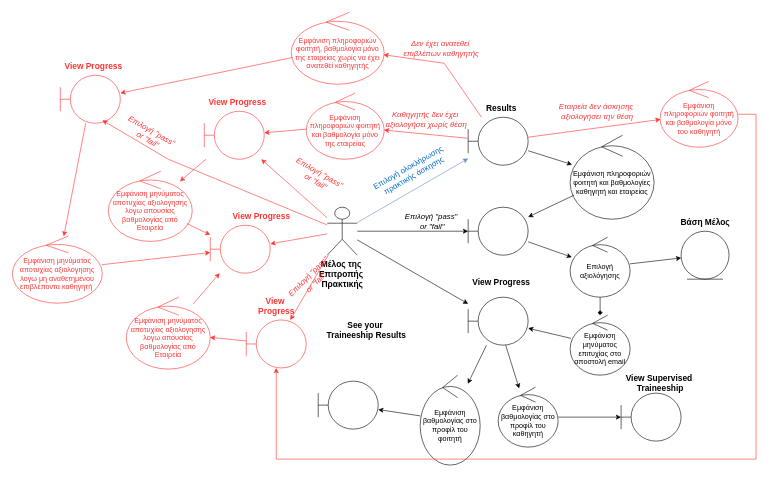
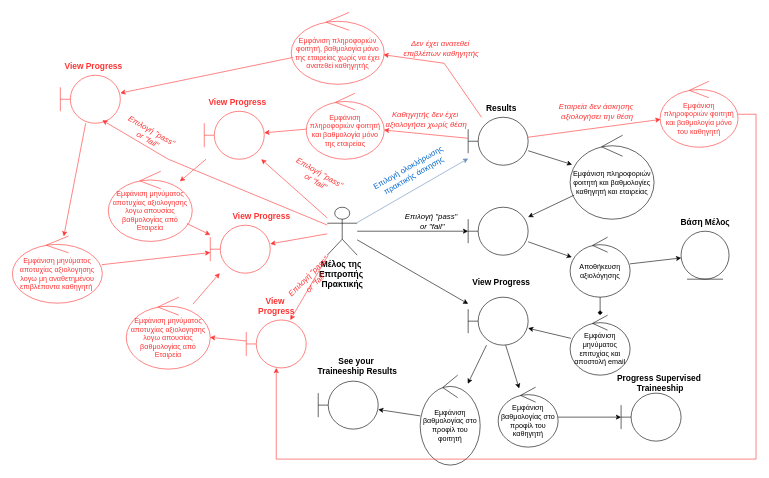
  <mxCell id="0" />
  <mxCell id="1" parent="0" />
  <mxCell id="2" value="&lt;span style=&quot;font-size: 14px;&quot;&gt;&lt;b&gt;Μέλος της&amp;nbsp;&lt;/b&gt;&lt;/span&gt;&lt;div&gt;&lt;span style=&quot;font-size: 14px;&quot;&gt;&lt;b&gt;Επιτροπής&amp;nbsp;&lt;/b&gt;&lt;/span&gt;&lt;div&gt;&lt;span style=&quot;font-size: 14px;&quot;&gt;&lt;b&gt;Πρακτικής&lt;/b&gt;&lt;/span&gt;&lt;/div&gt;&lt;/div&gt;" style="shape=umlActor;verticalLabelPosition=bottom;verticalAlign=top;html=1;outlineConnect=0;" parent="1" vertex="1"><mxGeometry x="545" y="345" width="50" height="80" as="geometry" /></mxCell>
  <mxCell id="3" value="" style="shape=umlBoundary;whiteSpace=wrap;html=1;" parent="1" vertex="1"><mxGeometry x="780" y="195" width="100" height="80" as="geometry" /></mxCell>
  <mxCell id="4" value="Results" style="text;html=1;align=center;verticalAlign=middle;resizable=0;points=[];autosize=1;strokeColor=none;fillColor=none;fontSize=14;fontStyle=1" parent="1" vertex="1"><mxGeometry x="790" y="165" width="90" height="30" as="geometry" /></mxCell>
  <mxCell id="5" value="" style="endArrow=classic;html=1;rounded=0;fontColor=#0066CC;fillColor=#dae8fc;strokeColor=#6c8ebf;" parent="1" source="2" target="3" edge="1"><mxGeometry width="50" height="50" relative="1" as="geometry"><mxPoint x="960" y="445" as="sourcePoint" /><mxPoint x="1010" y="395" as="targetPoint" /></mxGeometry></mxCell>
  <mxCell id="6" value="Επιλογή ολοκλήρωσης&amp;nbsp;&lt;div&gt;πρακτικής άσκησης&lt;/div&gt;" style="text;html=1;align=center;verticalAlign=middle;resizable=0;points=[];autosize=1;strokeColor=none;fillColor=none;fontColor=#0066CC;rotation=-30;fontSize=13;" parent="1" vertex="1"><mxGeometry x="605" y="265" width="160" height="40" as="geometry" /></mxCell>
  <mxCell id="7" value="" style="shape=umlBoundary;whiteSpace=wrap;html=1;" parent="1" vertex="1"><mxGeometry x="780" y="345" width="100" height="80" as="geometry" /></mxCell>
  <mxCell id="8" value="" style="endArrow=classic;html=1;rounded=0;fillColor=#dae8fc;strokeColor=#000000;" parent="1" source="2" target="7" edge="1"><mxGeometry width="50" height="50" relative="1" as="geometry"><mxPoint x="630" y="385" as="sourcePoint" /><mxPoint x="1010" y="395" as="targetPoint" /></mxGeometry></mxCell>
  <mxCell id="9" value="View Progress" style="text;html=1;align=center;verticalAlign=middle;resizable=0;points=[];autosize=1;strokeColor=none;fillColor=none;fontStyle=1;fontSize=14;fontColor=light-dark(#FF3333,#ED0202);" parent="1" vertex="1"><mxGeometry x="340" y="155" width="110" height="30" as="geometry" /></mxCell>
  <mxCell id="10" value="Επιλογή &quot;pass&quot;&amp;nbsp;&lt;div&gt;or &quot;fail&quot;&lt;/div&gt;" style="text;html=1;align=center;verticalAlign=middle;resizable=0;points=[];autosize=1;strokeColor=none;fillColor=none;fontStyle=2;labelBorderColor=none;fontSize=13;" parent="1" vertex="1"><mxGeometry x="660" y="348" width="120" height="40" as="geometry" /></mxCell>
  <mxCell id="11" value="Εμφάνιση πληροφοριών φοιτητή και βαθμολογίες καθηγητή και εταιρείας" style="ellipse;shape=umlControl;whiteSpace=wrap;html=1;fontStyle=0" parent="1" vertex="1"><mxGeometry x="950" y="225" width="140" height="140" as="geometry" /></mxCell>
  <mxCell id="12" value="" style="endArrow=classic;html=1;rounded=0;" parent="1" source="3" target="11" edge="1"><mxGeometry width="50" height="50" relative="1" as="geometry"><mxPoint x="960" y="445" as="sourcePoint" /><mxPoint x="1010" y="395" as="targetPoint" /></mxGeometry></mxCell>
  <mxCell id="13" value="" style="endArrow=classic;html=1;rounded=0;" parent="1" source="11" target="7" edge="1"><mxGeometry width="50" height="50" relative="1" as="geometry"><mxPoint x="960" y="445" as="sourcePoint" /><mxPoint x="1010" y="395" as="targetPoint" /></mxGeometry></mxCell>
- <mxCell id="14" value="Επιλογή αξιολόγησης" style="ellipse;shape=umlControl;whiteSpace=wrap;html=1;fontStyle=0" parent="1" vertex="1"><mxGeometry x="950" y="395" width="100" height="100" as="geometry" /></mxCell>
+ <mxCell id="14" value="Αποθήκευση αξιολόγησης" style="ellipse;shape=umlControl;whiteSpace=wrap;html=1;fontStyle=0" parent="1" vertex="1"><mxGeometry x="950" y="395" width="100" height="100" as="geometry" /></mxCell>
  <mxCell id="15" value="" style="endArrow=classic;html=1;rounded=0;" parent="1" source="7" target="14" edge="1"><mxGeometry width="50" height="50" relative="1" as="geometry"><mxPoint x="960" y="445" as="sourcePoint" /><mxPoint x="1010" y="395" as="targetPoint" /></mxGeometry></mxCell>
  <mxCell id="16" value="" style="ellipse;shape=umlEntity;whiteSpace=wrap;html=1;" parent="1" vertex="1"><mxGeometry x="1135" y="385" width="80" height="80" as="geometry" /></mxCell>
  <mxCell id="17" value="Βάση Μέλος" style="text;html=1;align=center;verticalAlign=middle;resizable=0;points=[];autosize=1;strokeColor=none;fillColor=none;fontSize=14;fontStyle=1" parent="1" vertex="1"><mxGeometry x="1110" y="355" width="130" height="30" as="geometry" /></mxCell>
  <mxCell id="18" value="" style="endArrow=classic;html=1;rounded=0;" parent="1" source="14" target="16" edge="1"><mxGeometry width="50" height="50" relative="1" as="geometry"><mxPoint x="960" y="445" as="sourcePoint" /><mxPoint x="1010" y="395" as="targetPoint" /></mxGeometry></mxCell>
- <mxCell id="19" value="Εμφάνιση μηνύματος επιτυχίας στο αποστολή email" style="ellipse;shape=umlControl;whiteSpace=wrap;html=1;fontStyle=0" parent="1" vertex="1"><mxGeometry x="950" y="525" width="100" height="100" as="geometry" /></mxCell>
+ <mxCell id="19" value="Εμφάνιση μηνύματος επιτυχίας και αποστολή email" style="ellipse;shape=umlControl;whiteSpace=wrap;html=1;fontStyle=0" parent="1" vertex="1"><mxGeometry x="950" y="525" width="100" height="100" as="geometry" /></mxCell>
  <mxCell id="20" value="" style="endArrow=classic;html=1;rounded=0;" parent="1" source="14" edge="1"><mxGeometry width="50" height="50" relative="1" as="geometry"><mxPoint x="960" y="445" as="sourcePoint" /><mxPoint x="1010" y="395" as="targetPoint" /></mxGeometry></mxCell>
  <mxCell id="21" value="" style="endArrow=diamond;html=1;rounded=0;" parent="1" source="14" target="19" edge="1"><mxGeometry width="50" height="50" relative="1" as="geometry"><mxPoint x="960" y="445" as="sourcePoint" /><mxPoint x="1010" y="395" as="targetPoint" /></mxGeometry></mxCell>
  <mxCell id="22" value="" style="shape=umlBoundary;whiteSpace=wrap;html=1;" parent="1" vertex="1"><mxGeometry x="780" y="495" width="100" height="80" as="geometry" /></mxCell>
  <mxCell id="23" value="View Progress" style="text;html=1;align=center;verticalAlign=middle;resizable=0;points=[];autosize=1;strokeColor=none;fillColor=none;fontStyle=1;fontSize=14;" parent="1" vertex="1"><mxGeometry x="780" y="455" width="110" height="30" as="geometry" /></mxCell>
  <mxCell id="24" value="" style="endArrow=classic;html=1;rounded=0;" parent="1" source="19" target="22" edge="1"><mxGeometry width="50" height="50" relative="1" as="geometry"><mxPoint x="960" y="445" as="sourcePoint" /><mxPoint x="1010" y="395" as="targetPoint" /></mxGeometry></mxCell>
  <mxCell id="25" value="" style="endArrow=classic;html=1;rounded=0;" parent="1" source="2" target="22" edge="1"><mxGeometry width="50" height="50" relative="1" as="geometry"><mxPoint x="570" y="395" as="sourcePoint" /><mxPoint x="1010" y="395" as="targetPoint" /></mxGeometry></mxCell>
  <mxCell id="26" value="Εμφάνιση βαθμολογίας στο προφίλ του φοιτητή" style="ellipse;shape=umlControl;whiteSpace=wrap;html=1;fontStyle=0" parent="1" vertex="1"><mxGeometry x="700" y="625" width="100" height="150" as="geometry" /></mxCell>
  <mxCell id="27" value="" style="shape=umlBoundary;whiteSpace=wrap;html=1;" parent="1" vertex="1"><mxGeometry x="530" y="635" width="100" height="80" as="geometry" /></mxCell>
- <mxCell id="28" value="See your&amp;nbsp;&lt;div&gt;Traineeship Results&lt;/div&gt;" style="text;html=1;align=center;verticalAlign=middle;resizable=0;points=[];autosize=1;strokeColor=none;fillColor=none;fontSize=14;fontStyle=1" parent="1" vertex="1"><mxGeometry x="535" y="525" width="150" height="50" as="geometry" /></mxCell>
+ <mxCell id="28" value="See your&amp;nbsp;&lt;div&gt;Traineeship Results&lt;/div&gt;" style="text;html=1;align=center;verticalAlign=middle;resizable=0;points=[];autosize=1;strokeColor=none;fillColor=none;fontSize=14;fontStyle=1" parent="1" vertex="1"><mxGeometry x="520" y="585" width="150" height="50" as="geometry" /></mxCell>
  <mxCell id="29" value="" style="endArrow=classic;html=1;rounded=0;" parent="1" source="26" target="27" edge="1"><mxGeometry width="50" height="50" relative="1" as="geometry"><mxPoint x="780" y="445" as="sourcePoint" /><mxPoint x="830" y="395" as="targetPoint" /></mxGeometry></mxCell>
  <mxCell id="30" value="" style="endArrow=classic;html=1;rounded=0;" parent="1" source="22" target="26" edge="1"><mxGeometry width="50" height="50" relative="1" as="geometry"><mxPoint x="780" y="445" as="sourcePoint" /><mxPoint x="830" y="395" as="targetPoint" /></mxGeometry></mxCell>
  <mxCell id="31" value="Εμφάνιση βαθμολογίας στο προφίλ του καθηγητή" style="ellipse;shape=umlControl;whiteSpace=wrap;html=1;fontStyle=0" parent="1" vertex="1"><mxGeometry x="830" y="645" width="100" height="100" as="geometry" /></mxCell>
  <mxCell id="32" value="" style="endArrow=classic;html=1;rounded=0;" parent="1" source="22" target="31" edge="1"><mxGeometry width="50" height="50" relative="1" as="geometry"><mxPoint x="780" y="445" as="sourcePoint" /><mxPoint x="830" y="395" as="targetPoint" /></mxGeometry></mxCell>
  <mxCell id="33" value="" style="shape=umlBoundary;whiteSpace=wrap;html=1;" parent="1" vertex="1"><mxGeometry x="1035" y="655" width="100" height="80" as="geometry" /></mxCell>
- <mxCell id="34" value="View Supervised&amp;nbsp;&lt;div&gt;Traineeship&lt;/div&gt;" style="text;html=1;align=center;verticalAlign=middle;resizable=0;points=[];autosize=1;strokeColor=none;fillColor=none;fontStyle=1;fontSize=14;" parent="1" vertex="1"><mxGeometry x="1035" y="613" width="130" height="50" as="geometry" /></mxCell>
+ <mxCell id="34" value="Progress Supervised&amp;nbsp;&lt;div&gt;Traineeship&lt;/div&gt;" style="text;html=1;align=center;verticalAlign=middle;resizable=0;points=[];autosize=1;strokeColor=none;fillColor=none;fontStyle=1;fontSize=14;" parent="1" vertex="1"><mxGeometry x="1035" y="613" width="130" height="50" as="geometry" /></mxCell>
  <mxCell id="35" value="" style="endArrow=classic;html=1;rounded=0;" parent="1" source="31" target="33" edge="1"><mxGeometry width="50" height="50" relative="1" as="geometry"><mxPoint x="780" y="445" as="sourcePoint" /><mxPoint x="830" y="395" as="targetPoint" /></mxGeometry></mxCell>
  <mxCell id="36" value="Εμφάνιση πληροφοριών φοιτητή και βαθμολογία μόνο της εταιρείας" style="ellipse;shape=umlControl;whiteSpace=wrap;html=1;fontStyle=0;strokeColor=light-dark(#FF3333,#ED0202);fontColor=light-dark(#FF3333,#ED0202);" parent="1" vertex="1"><mxGeometry x="510" y="155" width="130" height="110" as="geometry" /></mxCell>
  <mxCell id="37" value="" style="endArrow=classic;html=1;rounded=0;strokeColor=light-dark(#FF3333,#ED0202);" parent="1" source="3" target="36" edge="1"><mxGeometry width="50" height="50" relative="1" as="geometry"><mxPoint x="890" y="485" as="sourcePoint" /><mxPoint x="940" y="435" as="targetPoint" /></mxGeometry></mxCell>
  <mxCell id="38" value="" style="shape=umlBoundary;whiteSpace=wrap;html=1;fontColor=light-dark(#FF3333,#ED0202);strokeColor=light-dark(#FF3333,#ED0202);" parent="1" vertex="1"><mxGeometry x="340" y="185" width="100" height="80" as="geometry" /></mxCell>
  <mxCell id="39" value="" style="endArrow=classic;html=1;rounded=0;strokeColor=light-dark(#FF3333,#ED0202);" parent="1" source="36" target="38" edge="1"><mxGeometry width="50" height="50" relative="1" as="geometry"><mxPoint x="890" y="485" as="sourcePoint" /><mxPoint x="940" y="435" as="targetPoint" /></mxGeometry></mxCell>
  <mxCell id="40" value="" style="endArrow=classic;html=1;rounded=0;fillColor=#dae8fc;strokeColor=light-dark(#FF3333,#ED0202);" parent="1" source="2" target="38" edge="1"><mxGeometry width="50" height="50" relative="1" as="geometry"><mxPoint x="640" y="395" as="sourcePoint" /><mxPoint x="790" y="395" as="targetPoint" /></mxGeometry></mxCell>
  <mxCell id="41" value="Επιλογή &quot;pass&quot;&amp;nbsp;&lt;div&gt;or &quot;fail&quot;&lt;/div&gt;" style="text;html=1;align=center;verticalAlign=middle;resizable=0;points=[];autosize=1;strokeColor=none;fillColor=none;fontStyle=2;labelBorderColor=none;fontSize=13;rotation=30;fontColor=light-dark(#FF3333,#ED0202);" parent="1" vertex="1"><mxGeometry x="470" y="275" width="120" height="40" as="geometry" /></mxCell>
  <mxCell id="42" value="Εμφάνιση μηνύματος αποτυχίας αξιολογησης λογω απουσίας βαθμολογίας από Εταιρεία" style="ellipse;shape=umlControl;whiteSpace=wrap;html=1;fontStyle=0;strokeColor=light-dark(#FF3333,#ED0202);fontColor=light-dark(#FF3333,#ED0202);" parent="1" vertex="1"><mxGeometry x="180" y="285" width="140" height="117" as="geometry" /></mxCell>
  <mxCell id="43" value="" style="endArrow=classic;html=1;rounded=0;strokeColor=light-dark(#FF3333,#ED0202);" parent="1" source="38" target="42" edge="1"><mxGeometry width="50" height="50" relative="1" as="geometry"><mxPoint x="540" y="225" as="sourcePoint" /><mxPoint x="450" y="231" as="targetPoint" /></mxGeometry></mxCell>
  <mxCell id="44" value="" style="shape=umlBoundary;whiteSpace=wrap;html=1;strokeColor=light-dark(#FF3333,#ED0202);" parent="1" vertex="1"><mxGeometry x="350" y="375" width="100" height="80" as="geometry" /></mxCell>
  <mxCell id="45" value="View Progress" style="text;html=1;align=center;verticalAlign=middle;resizable=0;points=[];autosize=1;strokeColor=none;fillColor=none;fontStyle=1;fontSize=14;fontColor=light-dark(#FF3333,#ED0202);" parent="1" vertex="1"><mxGeometry x="380" y="345" width="110" height="30" as="geometry" /></mxCell>
  <mxCell id="46" value="" style="endArrow=classic;html=1;rounded=0;strokeColor=light-dark(#FF3333,#ED0202);" parent="1" source="42" target="44" edge="1"><mxGeometry width="50" height="50" relative="1" as="geometry"><mxPoint x="890" y="485" as="sourcePoint" /><mxPoint x="940" y="435" as="targetPoint" /></mxGeometry></mxCell>
  <mxCell id="47" value="" style="endArrow=classic;html=1;rounded=0;strokeColor=light-dark(#FF3333,#ED0202);" parent="1" source="2" target="44" edge="1"><mxGeometry width="50" height="50" relative="1" as="geometry"><mxPoint x="351" y="275" as="sourcePoint" /><mxPoint x="329" y="293" as="targetPoint" /></mxGeometry></mxCell>
  <mxCell id="48" value="Εμφάνιση μηνύματος αποτυχίας αξιολογησης λογω απουσίας βαθμολογίας από Εταιρεία" style="ellipse;shape=umlControl;whiteSpace=wrap;html=1;fontStyle=0;strokeColor=light-dark(#FF3333,#ED0202);fontColor=light-dark(#FF3333,#ED0202);" parent="1" vertex="1"><mxGeometry x="210" y="495" width="140" height="120" as="geometry" /></mxCell>
  <mxCell id="49" value="Εμφάνιση πληροφοριών φοιτητή και βαθμολογία μόνο του καθηγητή" style="ellipse;shape=umlControl;whiteSpace=wrap;html=1;fontStyle=0;strokeColor=light-dark(#FF3333,#ED0202);fontColor=light-dark(#FF3333,#ED0202);" parent="1" vertex="1"><mxGeometry x="1100" y="135" width="130" height="110" as="geometry" /></mxCell>
  <mxCell id="50" value="Καθηγητής δεν έχει&amp;nbsp;&lt;div&gt;αξιολογήσει χωρίς θέση&lt;/div&gt;" style="text;html=1;align=center;verticalAlign=middle;resizable=0;points=[];autosize=1;strokeColor=none;fillColor=none;fontSize=13;fontStyle=2;fontColor=light-dark(#FF3333,#ED0202);" parent="1" vertex="1"><mxGeometry x="635" y="178" width="150" height="40" as="geometry" /></mxCell>
  <mxCell id="51" value="" style="endArrow=classic;html=1;rounded=0;strokeColor=light-dark(#FF3333,#ED0202);" parent="1" source="3" target="49" edge="1"><mxGeometry width="50" height="50" relative="1" as="geometry"><mxPoint x="590" y="399" as="sourcePoint" /><mxPoint x="460" y="418" as="targetPoint" /></mxGeometry></mxCell>
  <mxCell id="52" value="Εταιρεία δεν άσκησης&amp;nbsp;&lt;div&gt;αξιολογήσει την θέση&lt;/div&gt;" style="text;html=1;align=center;verticalAlign=middle;resizable=0;points=[];autosize=1;strokeColor=none;fillColor=none;fontSize=13;fontStyle=2;fontColor=light-dark(#FF3333,#ED0202);" parent="1" vertex="1"><mxGeometry x="920" y="165" width="150" height="40" as="geometry" /></mxCell>
  <mxCell id="53" value="" style="shape=umlBoundary;whiteSpace=wrap;html=1;fontColor=light-dark(#FF3333,#ED0202);strokeColor=light-dark(#FF3333,#ED0202);" parent="1" vertex="1"><mxGeometry x="410" y="533" width="100" height="80" as="geometry" /></mxCell>
  <mxCell id="54" value="" style="endArrow=classic;html=1;rounded=0;strokeColor=light-dark(#FF3333,#ED0202);" parent="1" source="49" target="53" edge="1"><mxGeometry width="50" height="50" relative="1" as="geometry"><mxPoint x="1360" y="535" as="sourcePoint" /><mxPoint x="360" y="705" as="targetPoint" /><Array as="points"><mxPoint x="1260" y="190" /><mxPoint x="1260" y="765" /><mxPoint x="460" y="765" /></Array></mxGeometry></mxCell>
  <mxCell id="55" value="" style="endArrow=classic;html=1;rounded=0;fillColor=#dae8fc;strokeColor=light-dark(#FF3333,#ED0202);" parent="1" source="2" target="53" edge="1"><mxGeometry width="50" height="50" relative="1" as="geometry"><mxPoint x="590" y="376" as="sourcePoint" /><mxPoint x="450" y="272" as="targetPoint" /></mxGeometry></mxCell>
  <mxCell id="56" value="Επιλογή &quot;pass&quot;&amp;nbsp;&lt;div&gt;or &quot;fail&quot;&lt;/div&gt;" style="text;html=1;align=center;verticalAlign=middle;resizable=0;points=[];autosize=1;strokeColor=none;fillColor=none;fontStyle=2;labelBorderColor=none;fontSize=13;rotation=-45;fontColor=light-dark(#FF3333,#ED0202);" parent="1" vertex="1"><mxGeometry x="460" y="445" width="120" height="40" as="geometry" /></mxCell>
  <mxCell id="57" value="" style="endArrow=classic;html=1;rounded=0;strokeColor=light-dark(#FF3333,#ED0202);" parent="1" source="53" target="48" edge="1"><mxGeometry width="50" height="50" relative="1" as="geometry"><mxPoint x="590" y="399" as="sourcePoint" /><mxPoint x="460" y="418" as="targetPoint" /></mxGeometry></mxCell>
  <mxCell id="58" value="" style="endArrow=classic;html=1;rounded=0;strokeColor=light-dark(#FF3333,#ED0202);" parent="1" source="48" target="44" edge="1"><mxGeometry width="50" height="50" relative="1" as="geometry"><mxPoint x="328" y="357" as="sourcePoint" /><mxPoint x="362" y="385" as="targetPoint" /></mxGeometry></mxCell>
  <mxCell id="59" value="View&amp;nbsp;&lt;div&gt;Progress&lt;/div&gt;" style="text;html=1;align=center;verticalAlign=middle;resizable=0;points=[];autosize=1;strokeColor=none;fillColor=none;fontStyle=1;fontSize=14;fontColor=light-dark(#FF3333,#ED0202);" parent="1" vertex="1"><mxGeometry x="420" y="485" width="80" height="50" as="geometry" /></mxCell>
  <mxCell id="60" value="Εμφάνιση πληροφοριών φοιτητή, βαθμολογία μόνο της εταιρείας χωρίς να έχει ανατεθεί καθηγητής" style="ellipse;shape=umlControl;whiteSpace=wrap;html=1;fontStyle=0;strokeColor=light-dark(#FF3333,#ED0202);fontColor=light-dark(#FF3333,#ED0202);" parent="1" vertex="1"><mxGeometry x="485" y="20" width="155" height="120" as="geometry" /></mxCell>
  <mxCell id="61" value="" style="endArrow=classic;html=1;rounded=0;strokeColor=light-dark(#FF3333,#ED0202);" parent="1" source="3" target="60" edge="1"><mxGeometry width="50" height="50" relative="1" as="geometry"><mxPoint x="890" y="238" as="sourcePoint" /><mxPoint x="1111" y="209" as="targetPoint" /><Array as="points"><mxPoint x="740" y="105" /></Array></mxGeometry></mxCell>
  <mxCell id="62" value="Δεν έχει ανατεθεί&amp;nbsp;&lt;div&gt;επιβλέπων καθηγητής&lt;/div&gt;" style="text;html=1;align=center;verticalAlign=middle;resizable=0;points=[];autosize=1;strokeColor=none;fillColor=none;rotation=0;fontSize=13;fontStyle=2;fontColor=light-dark(#FF3333,#ED0202);" parent="1" vertex="1"><mxGeometry x="660" y="60" width="150" height="40" as="geometry" /></mxCell>
  <mxCell id="63" value="" style="shape=umlBoundary;whiteSpace=wrap;html=1;fontColor=light-dark(#FF3333,#ED0202);strokeColor=light-dark(#FF3333,#ED0202);" parent="1" vertex="1"><mxGeometry x="100" y="125" width="100" height="80" as="geometry" /></mxCell>
  <mxCell id="64" value="View Progress" style="text;html=1;align=center;verticalAlign=middle;resizable=0;points=[];autosize=1;strokeColor=none;fillColor=none;fontStyle=1;fontSize=14;fontColor=light-dark(#FF3333,#ED0202);" parent="1" vertex="1"><mxGeometry x="100" y="95" width="110" height="30" as="geometry" /></mxCell>
  <mxCell id="65" value="" style="endArrow=classic;html=1;rounded=0;strokeColor=light-dark(#FF3333,#ED0202);" parent="1" source="60" target="63" edge="1"><mxGeometry width="50" height="50" relative="1" as="geometry"><mxPoint x="350" y="275" as="sourcePoint" /><mxPoint x="299" y="317" as="targetPoint" /></mxGeometry></mxCell>
  <mxCell id="66" value="" style="endArrow=classic;html=1;rounded=0;strokeColor=light-dark(#FF3333,#ED0202);entryX=0.7;entryY=0.938;entryDx=0;entryDy=0;entryPerimeter=0;" parent="1" source="2" target="63" edge="1"><mxGeometry width="50" height="50" relative="1" as="geometry"><mxPoint x="305" y="371" as="sourcePoint" /><mxPoint x="140" y="215" as="targetPoint" /><Array as="points"><mxPoint x="280" y="265" /></Array></mxGeometry></mxCell>
  <mxCell id="67" value="Επιλογή &quot;pass&quot;&amp;nbsp;&lt;div&gt;or &quot;fail&quot;&lt;/div&gt;" style="text;html=1;align=center;verticalAlign=middle;resizable=0;points=[];autosize=1;strokeColor=none;fillColor=none;fontStyle=2;labelBorderColor=none;fontSize=13;rotation=30;fontColor=light-dark(#FF3333,#ED0202);" parent="1" vertex="1"><mxGeometry x="189.999" y="204.999" width="120" height="40" as="geometry" /></mxCell>
  <mxCell id="68" value="Εμφάνιση μηνύματος αποτυχίας αξιολογησης λογω μη αναθετημένου επιβλέποντα καθηγητή&amp;nbsp;" style="ellipse;shape=umlControl;whiteSpace=wrap;html=1;fontStyle=0;strokeColor=light-dark(#FF3333,#ED0202);fontColor=light-dark(#FF3333,#ED0202);" parent="1" vertex="1"><mxGeometry x="20" y="393" width="150" height="112" as="geometry" /></mxCell>
  <mxCell id="69" value="" style="endArrow=classic;html=1;rounded=0;strokeColor=light-dark(#FF3333,#ED0202);" parent="1" source="63" target="68" edge="1"><mxGeometry width="50" height="50" relative="1" as="geometry"><mxPoint x="305" y="371" as="sourcePoint" /><mxPoint x="360" y="399" as="targetPoint" /></mxGeometry></mxCell>
  <mxCell id="70" value="" style="endArrow=classic;html=1;rounded=0;strokeColor=light-dark(#FF3333,#ED0202);" parent="1" source="68" target="44" edge="1"><mxGeometry width="50" height="50" relative="1" as="geometry"><mxPoint x="152" y="215" as="sourcePoint" /><mxPoint x="116" y="404" as="targetPoint" /></mxGeometry></mxCell>
